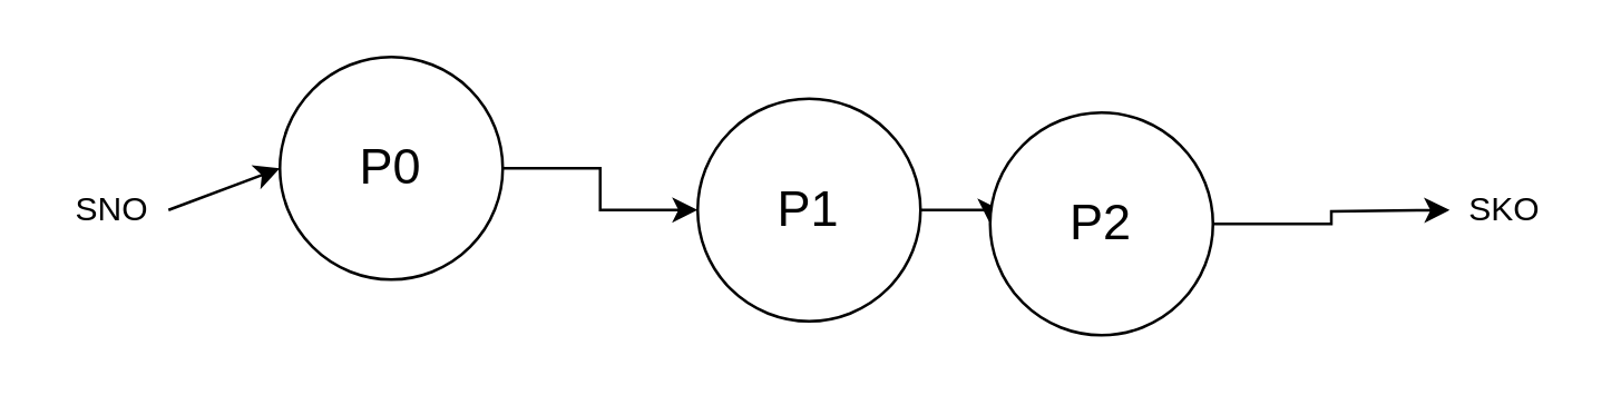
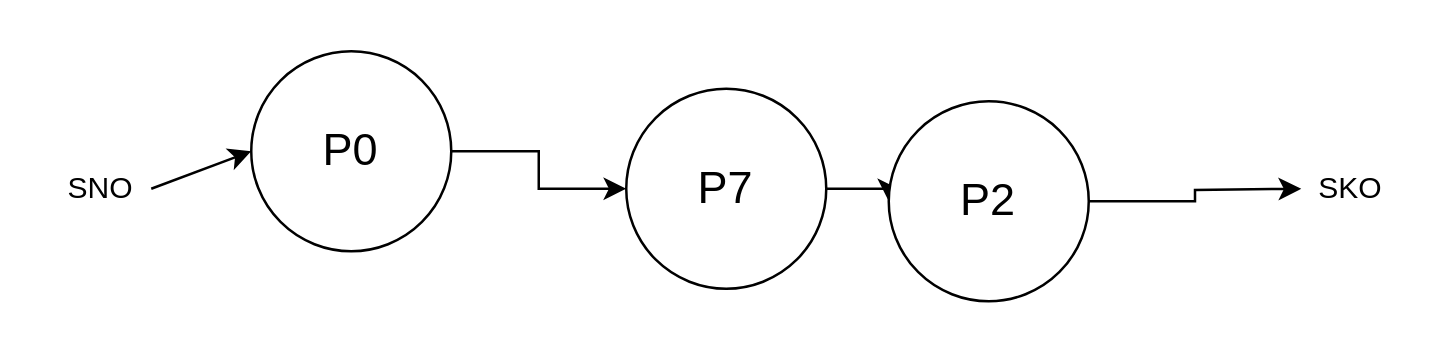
  <mxCell id="0" />
  <mxCell id="1" parent="0" />
  <mxCell id="2" style="edgeStyle=orthogonalEdgeStyle;rounded=0;orthogonalLoop=1;jettySize=auto;html=1;exitX=1;exitY=0.5;exitDx=0;exitDy=0;entryX=0;entryY=0.5;entryDx=0;entryDy=0;" edge="1" parent="1" source="3" target="5"><mxGeometry relative="1" as="geometry" /></mxCell>
  <mxCell id="3" value="P0" style="ellipse;whiteSpace=wrap;html=1;aspect=fixed;fontSize=18;" vertex="1" parent="1"><mxGeometry x="100" y="20" width="80" height="80" as="geometry" /></mxCell>
  <mxCell id="4" style="edgeStyle=orthogonalEdgeStyle;rounded=0;orthogonalLoop=1;jettySize=auto;html=1;exitX=1;exitY=0.5;exitDx=0;exitDy=0;entryX=0;entryY=0.5;entryDx=0;entryDy=0;" edge="1" parent="1" source="5" target="7"><mxGeometry relative="1" as="geometry" /></mxCell>
- <mxCell id="5" value="P1" style="ellipse;whiteSpace=wrap;html=1;aspect=fixed;fontSize=18;" vertex="1" parent="1"><mxGeometry x="250" y="35" width="80" height="80" as="geometry" /></mxCell>
+ <mxCell id="5" value="P7" style="ellipse;whiteSpace=wrap;html=1;aspect=fixed;fontSize=18;" vertex="1" parent="1"><mxGeometry x="250" y="35" width="80" height="80" as="geometry" /></mxCell>
  <mxCell id="6" style="edgeStyle=orthogonalEdgeStyle;rounded=0;orthogonalLoop=1;jettySize=auto;html=1;exitX=1;exitY=0.5;exitDx=0;exitDy=0;" edge="1" parent="1" source="7"><mxGeometry relative="1" as="geometry"><mxPoint x="520" y="75" as="targetPoint" /></mxGeometry></mxCell>
  <mxCell id="7" value="P2" style="ellipse;whiteSpace=wrap;html=1;aspect=fixed;fontSize=18;" vertex="1" parent="1"><mxGeometry x="355" y="40" width="80" height="80" as="geometry" /></mxCell>
  <mxCell id="8" value="" style="endArrow=classic;html=1;entryX=0;entryY=0.5;entryDx=0;entryDy=0;" edge="1" parent="1" target="3"><mxGeometry width="50" height="50" relative="1" as="geometry"><mxPoint x="60" y="75" as="sourcePoint" /><mxPoint x="160" y="135" as="targetPoint" /></mxGeometry></mxCell>
  <mxCell id="9" value="SNO" style="text;html=1;strokeColor=none;fillColor=none;align=center;verticalAlign=middle;whiteSpace=wrap;rounded=0;" vertex="1" parent="1"><mxGeometry x="20" y="65" width="40" height="20" as="geometry" /></mxCell>
  <mxCell id="10" value="SKO" style="text;html=1;strokeColor=none;fillColor=none;align=center;verticalAlign=middle;whiteSpace=wrap;rounded=0;" vertex="1" parent="1"><mxGeometry x="520" y="65" width="40" height="20" as="geometry" /></mxCell>
